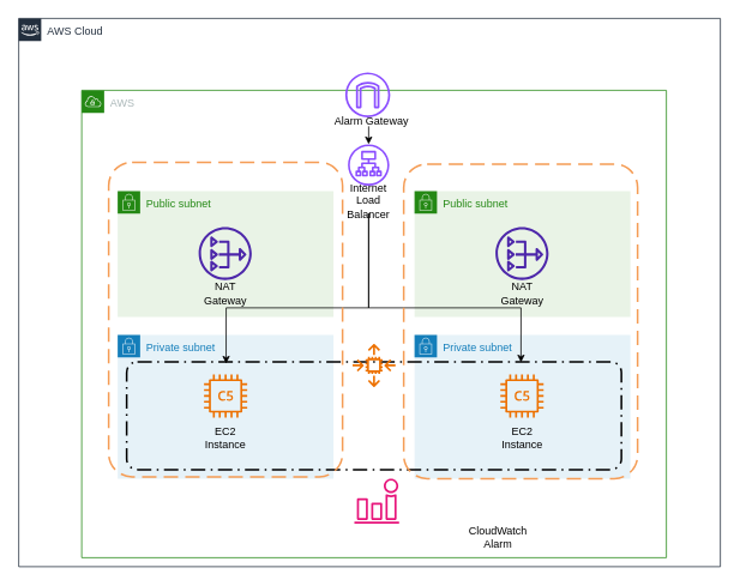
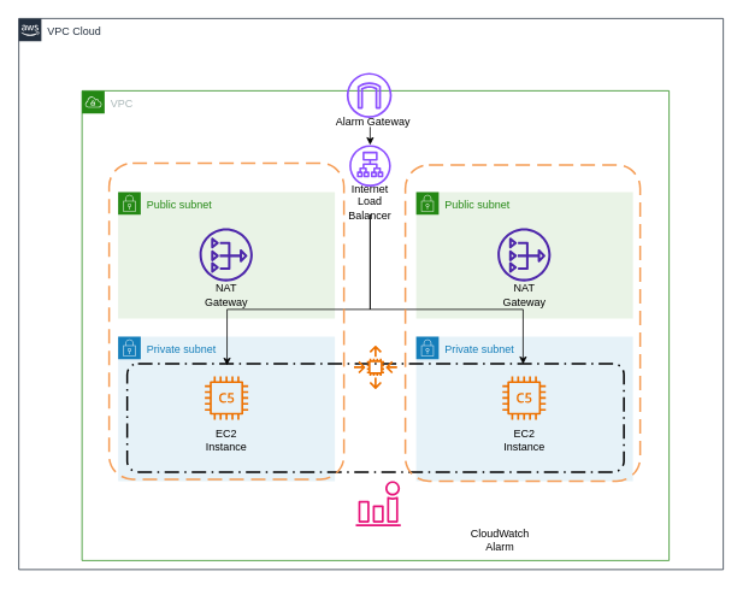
  <mxCell id="0" />
  <mxCell id="1" parent="0" />
  <mxCell id="2" value="Public subnet" style="points=[[0,0],[0.25,0],[0.5,0],[0.75,0],[1,0],[1,0.25],[1,0.5],[1,0.75],[1,1],[0.75,1],[0.5,1],[0.25,1],[0,1],[0,0.75],[0,0.5],[0,0.25]];outlineConnect=0;gradientColor=none;html=1;whiteSpace=wrap;fontSize=12;fontStyle=0;container=1;pointerEvents=0;collapsible=0;recursiveResize=0;shape=mxgraph.aws4.group;grIcon=mxgraph.aws4.group_security_group;grStroke=0;strokeColor=#248814;fillColor=#E9F3E6;verticalAlign=top;align=left;spacingLeft=30;fontColor=#248814;dashed=0;" vertex="1" parent="1"><mxGeometry x="460" y="212" width="240" height="140" as="geometry" /></mxCell>
  <mxCell id="3" value="" style="sketch=0;outlineConnect=0;fontColor=#232F3E;gradientColor=none;fillColor=#4D27AA;strokeColor=none;dashed=0;verticalLabelPosition=bottom;verticalAlign=top;align=center;html=1;fontSize=12;fontStyle=0;aspect=fixed;pointerEvents=1;shape=mxgraph.aws4.nat_gateway;" vertex="1" parent="2"><mxGeometry x="90" y="40" width="59" height="59" as="geometry" /></mxCell>
  <mxCell id="4" value="NAT Gateway" style="text;html=1;strokeColor=none;fillColor=none;align=center;verticalAlign=middle;whiteSpace=wrap;rounded=0;" vertex="1" parent="2"><mxGeometry x="90" y="99" width="60" height="30" as="geometry" /></mxCell>
- <mxCell id="5" value="AWS Cloud" style="points=[[0,0],[0.25,0],[0.5,0],[0.75,0],[1,0],[1,0.25],[1,0.5],[1,0.75],[1,1],[0.75,1],[0.5,1],[0.25,1],[0,1],[0,0.75],[0,0.5],[0,0.25]];outlineConnect=0;gradientColor=none;html=1;whiteSpace=wrap;fontSize=12;fontStyle=0;shape=mxgraph.aws4.group;grIcon=mxgraph.aws4.group_aws_cloud_alt;strokeColor=#232F3E;fillColor=none;verticalAlign=top;align=left;spacingLeft=30;fontColor=#232F3E;dashed=0;labelBackgroundColor=#ffffff;container=1;pointerEvents=0;collapsible=0;recursiveResize=0;" vertex="1" parent="1"><mxGeometry x="20" y="20" width="780" height="610" as="geometry" /></mxCell>
- <mxCell id="6" value="AWS" style="points=[[0,0],[0.25,0],[0.5,0],[0.75,0],[1,0],[1,0.25],[1,0.5],[1,0.75],[1,1],[0.75,1],[0.5,1],[0.25,1],[0,1],[0,0.75],[0,0.5],[0,0.25]];outlineConnect=0;gradientColor=none;html=1;whiteSpace=wrap;fontSize=12;fontStyle=0;container=1;pointerEvents=0;collapsible=0;recursiveResize=0;shape=mxgraph.aws4.group;grIcon=mxgraph.aws4.group_vpc;strokeColor=#248814;fillColor=none;verticalAlign=top;align=left;spacingLeft=30;fontColor=#AAB7B8;dashed=0;" vertex="1" parent="5"><mxGeometry x="70" y="80" width="650" height="520" as="geometry" /></mxCell>
+ <mxCell id="5" value="VPC Cloud" style="points=[[0,0],[0.25,0],[0.5,0],[0.75,0],[1,0],[1,0.25],[1,0.5],[1,0.75],[1,1],[0.75,1],[0.5,1],[0.25,1],[0,1],[0,0.75],[0,0.5],[0,0.25]];outlineConnect=0;gradientColor=none;html=1;whiteSpace=wrap;fontSize=12;fontStyle=0;shape=mxgraph.aws4.group;grIcon=mxgraph.aws4.group_aws_cloud_alt;strokeColor=#232F3E;fillColor=none;verticalAlign=top;align=left;spacingLeft=30;fontColor=#232F3E;dashed=0;labelBackgroundColor=#ffffff;container=1;pointerEvents=0;collapsible=0;recursiveResize=0;" vertex="1" parent="1"><mxGeometry x="20" y="20" width="780" height="610" as="geometry" /></mxCell>
+ <mxCell id="6" value="VPC" style="points=[[0,0],[0.25,0],[0.5,0],[0.75,0],[1,0],[1,0.25],[1,0.5],[1,0.75],[1,1],[0.75,1],[0.5,1],[0.25,1],[0,1],[0,0.75],[0,0.5],[0,0.25]];outlineConnect=0;gradientColor=none;html=1;whiteSpace=wrap;fontSize=12;fontStyle=0;container=1;pointerEvents=0;collapsible=0;recursiveResize=0;shape=mxgraph.aws4.group;grIcon=mxgraph.aws4.group_vpc;strokeColor=#248814;fillColor=none;verticalAlign=top;align=left;spacingLeft=30;fontColor=#AAB7B8;dashed=0;" vertex="1" parent="5"><mxGeometry x="70" y="80" width="650" height="520" as="geometry" /></mxCell>
  <mxCell id="7" value="Private subnet" style="points=[[0,0],[0.25,0],[0.5,0],[0.75,0],[1,0],[1,0.25],[1,0.5],[1,0.75],[1,1],[0.75,1],[0.5,1],[0.25,1],[0,1],[0,0.75],[0,0.5],[0,0.25]];outlineConnect=0;gradientColor=none;html=1;whiteSpace=wrap;fontSize=12;fontStyle=0;container=1;pointerEvents=0;collapsible=0;recursiveResize=0;shape=mxgraph.aws4.group;grIcon=mxgraph.aws4.group_security_group;grStroke=0;strokeColor=#147EBA;fillColor=#E6F2F8;verticalAlign=top;align=left;spacingLeft=30;fontColor=#147EBA;dashed=0;" vertex="1" parent="6"><mxGeometry x="370" y="272" width="240" height="160" as="geometry" /></mxCell>
  <mxCell id="8" value="" style="sketch=0;outlineConnect=0;fontColor=#232F3E;gradientColor=none;fillColor=#ED7100;strokeColor=none;dashed=0;verticalLabelPosition=bottom;verticalAlign=top;align=center;html=1;fontSize=12;fontStyle=0;aspect=fixed;pointerEvents=1;shape=mxgraph.aws4.c5_instance;" vertex="1" parent="7"><mxGeometry x="95.5" y="44" width="48" height="48" as="geometry" /></mxCell>
  <mxCell id="9" value="EC2&lt;br&gt;Instance" style="text;html=1;strokeColor=none;fillColor=none;align=center;verticalAlign=middle;whiteSpace=wrap;rounded=0;" vertex="1" parent="7"><mxGeometry x="90" y="100" width="60" height="30" as="geometry" /></mxCell>
  <mxCell id="10" value="Private subnet" style="points=[[0,0],[0.25,0],[0.5,0],[0.75,0],[1,0],[1,0.25],[1,0.5],[1,0.75],[1,1],[0.75,1],[0.5,1],[0.25,1],[0,1],[0,0.75],[0,0.5],[0,0.25]];outlineConnect=0;gradientColor=none;html=1;whiteSpace=wrap;fontSize=12;fontStyle=0;container=1;pointerEvents=0;collapsible=0;recursiveResize=0;shape=mxgraph.aws4.group;grIcon=mxgraph.aws4.group_security_group;grStroke=0;strokeColor=#147EBA;fillColor=#E6F2F8;verticalAlign=top;align=left;spacingLeft=30;fontColor=#147EBA;dashed=0;" vertex="1" parent="6"><mxGeometry x="40" y="272" width="240" height="160" as="geometry" /></mxCell>
  <mxCell id="11" value="" style="sketch=0;outlineConnect=0;fontColor=#232F3E;gradientColor=none;fillColor=#ED7100;strokeColor=none;dashed=0;verticalLabelPosition=bottom;verticalAlign=top;align=center;html=1;fontSize=12;fontStyle=0;aspect=fixed;pointerEvents=1;shape=mxgraph.aws4.c5_instance;" vertex="1" parent="10"><mxGeometry x="96" y="44" width="48" height="48" as="geometry" /></mxCell>
  <mxCell id="12" value="EC2&lt;br&gt;Instance" style="text;html=1;strokeColor=none;fillColor=none;align=center;verticalAlign=middle;whiteSpace=wrap;rounded=0;" vertex="1" parent="10"><mxGeometry x="90" y="100" width="60" height="30" as="geometry" /></mxCell>
  <mxCell id="13" value="Public subnet" style="points=[[0,0],[0.25,0],[0.5,0],[0.75,0],[1,0],[1,0.25],[1,0.5],[1,0.75],[1,1],[0.75,1],[0.5,1],[0.25,1],[0,1],[0,0.75],[0,0.5],[0,0.25]];outlineConnect=0;gradientColor=none;html=1;whiteSpace=wrap;fontSize=12;fontStyle=0;container=1;pointerEvents=0;collapsible=0;recursiveResize=0;shape=mxgraph.aws4.group;grIcon=mxgraph.aws4.group_security_group;grStroke=0;strokeColor=#248814;fillColor=#E9F3E6;verticalAlign=top;align=left;spacingLeft=30;fontColor=#248814;dashed=0;" vertex="1" parent="6"><mxGeometry x="40" y="112" width="240" height="140" as="geometry" /></mxCell>
  <mxCell id="14" value="" style="sketch=0;outlineConnect=0;fontColor=#232F3E;gradientColor=none;fillColor=#4D27AA;strokeColor=none;dashed=0;verticalLabelPosition=bottom;verticalAlign=top;align=center;html=1;fontSize=12;fontStyle=0;aspect=fixed;pointerEvents=1;shape=mxgraph.aws4.nat_gateway;" vertex="1" parent="13"><mxGeometry x="90" y="40" width="59" height="59" as="geometry" /></mxCell>
  <mxCell id="15" value="NAT Gateway" style="text;html=1;strokeColor=none;fillColor=none;align=center;verticalAlign=middle;whiteSpace=wrap;rounded=0;" vertex="1" parent="13"><mxGeometry x="90" y="99" width="60" height="30" as="geometry" /></mxCell>
  <mxCell id="16" value="" style="sketch=0;outlineConnect=0;fontColor=#232F3E;gradientColor=none;fillColor=#8C4FFF;strokeColor=none;dashed=0;verticalLabelPosition=bottom;verticalAlign=top;align=center;html=1;fontSize=12;fontStyle=0;aspect=fixed;pointerEvents=1;shape=mxgraph.aws4.application_load_balancer;" vertex="1" parent="6"><mxGeometry x="296" y="60" width="46" height="46" as="geometry" /></mxCell>
  <mxCell id="17" value="Internet Load Balancer" style="text;html=1;strokeColor=none;fillColor=none;align=center;verticalAlign=middle;whiteSpace=wrap;rounded=0;" vertex="1" parent="6"><mxGeometry x="289" y="108" width="60" height="30" as="geometry" /></mxCell>
  <mxCell id="18" value="" style="rounded=1;arcSize=10;dashed=1;fillColor=none;gradientColor=none;dashPattern=8 3 1 3;strokeWidth=2;" vertex="1" parent="6"><mxGeometry x="50" y="302" width="550" height="120" as="geometry" /></mxCell>
  <mxCell id="19" value="" style="sketch=0;outlineConnect=0;fontColor=#232F3E;gradientColor=none;fillColor=#ED7100;strokeColor=none;dashed=0;verticalLabelPosition=bottom;verticalAlign=top;align=center;html=1;fontSize=12;fontStyle=0;aspect=fixed;pointerEvents=1;shape=mxgraph.aws4.auto_scaling2;" vertex="1" parent="6"><mxGeometry x="301" y="282" width="48" height="48" as="geometry" /></mxCell>
  <mxCell id="20" value="" style="sketch=0;outlineConnect=0;fontColor=#232F3E;gradientColor=none;fillColor=#E7157B;strokeColor=none;dashed=0;verticalLabelPosition=bottom;verticalAlign=top;align=center;html=1;fontSize=12;fontStyle=0;aspect=fixed;pointerEvents=1;shape=mxgraph.aws4.alarm;" vertex="1" parent="6"><mxGeometry x="303" y="432" width="50" height="50" as="geometry" /></mxCell>
  <mxCell id="21" value="CloudWatch&lt;br&gt;Alarm" style="text;html=1;strokeColor=none;fillColor=none;align=center;verticalAlign=middle;whiteSpace=wrap;rounded=0;" vertex="1" parent="6"><mxGeometry x="433" y="482" width="60" height="30" as="geometry" /></mxCell>
  <mxCell id="22" style="edgeStyle=orthogonalEdgeStyle;rounded=0;orthogonalLoop=1;jettySize=auto;html=1;entryX=0.201;entryY=0.017;entryDx=0;entryDy=0;entryPerimeter=0;" edge="1" parent="6" target="18"><mxGeometry relative="1" as="geometry"><mxPoint x="319" y="137" as="sourcePoint" /><Array as="points"><mxPoint x="319" y="242" /><mxPoint x="161" y="242" /></Array></mxGeometry></mxCell>
  <mxCell id="23" style="edgeStyle=orthogonalEdgeStyle;rounded=0;orthogonalLoop=1;jettySize=auto;html=1;entryX=0.797;entryY=0.006;entryDx=0;entryDy=0;entryPerimeter=0;" edge="1" parent="6" target="18"><mxGeometry relative="1" as="geometry"><mxPoint x="319" y="137" as="sourcePoint" /><Array as="points"><mxPoint x="319" y="242" /><mxPoint x="488" y="242" /></Array></mxGeometry></mxCell>
  <mxCell id="24" value="" style="group" vertex="1" connectable="0" parent="6"><mxGeometry x="30" y="80" width="260" height="350" as="geometry" /></mxCell>
  <mxCell id="25" value="" style="group" vertex="1" connectable="0" parent="24"><mxGeometry width="260" height="350" as="geometry" /></mxCell>
  <mxCell id="26" value="" style="rounded=1;arcSize=10;dashed=1;strokeColor=#F59D56;fillColor=none;gradientColor=none;dashPattern=8 4;strokeWidth=2;" vertex="1" parent="25"><mxGeometry width="260" height="350" as="geometry" /></mxCell>
  <mxCell id="27" value="" style="rounded=1;arcSize=10;dashed=1;strokeColor=#F59D56;fillColor=none;gradientColor=none;dashPattern=8 4;strokeWidth=2;" vertex="1" parent="6"><mxGeometry x="358" y="82" width="260" height="350" as="geometry" /></mxCell>
  <mxCell id="28" value="" style="sketch=0;outlineConnect=0;fontColor=#232F3E;gradientColor=none;fillColor=#8C4FFF;strokeColor=none;dashed=0;verticalLabelPosition=bottom;verticalAlign=top;align=center;html=1;fontSize=12;fontStyle=0;aspect=fixed;pointerEvents=1;shape=mxgraph.aws4.internet_gateway;" vertex="1" parent="6"><mxGeometry x="293" y="-20" width="50" height="50" as="geometry" /></mxCell>
  <mxCell id="29" value="Alarm Gateway" style="text;html=1;align=center;verticalAlign=middle;resizable=0;points=[];autosize=1;strokeColor=none;fillColor=none;" vertex="1" parent="6"><mxGeometry x="267" y="20" width="110" height="30" as="geometry" /></mxCell>
  <mxCell id="30" value="" style="endArrow=classic;html=1;rounded=0;" edge="1" parent="6" target="16"><mxGeometry width="50" height="50" relative="1" as="geometry"><mxPoint x="319" y="40" as="sourcePoint" /><mxPoint x="500" y="160" as="targetPoint" /></mxGeometry></mxCell>
